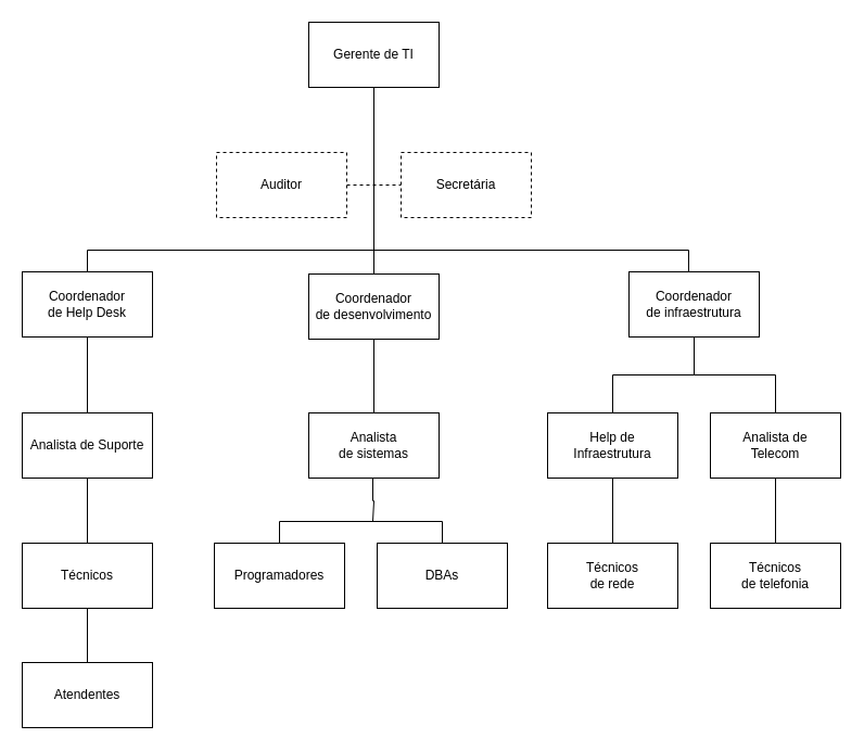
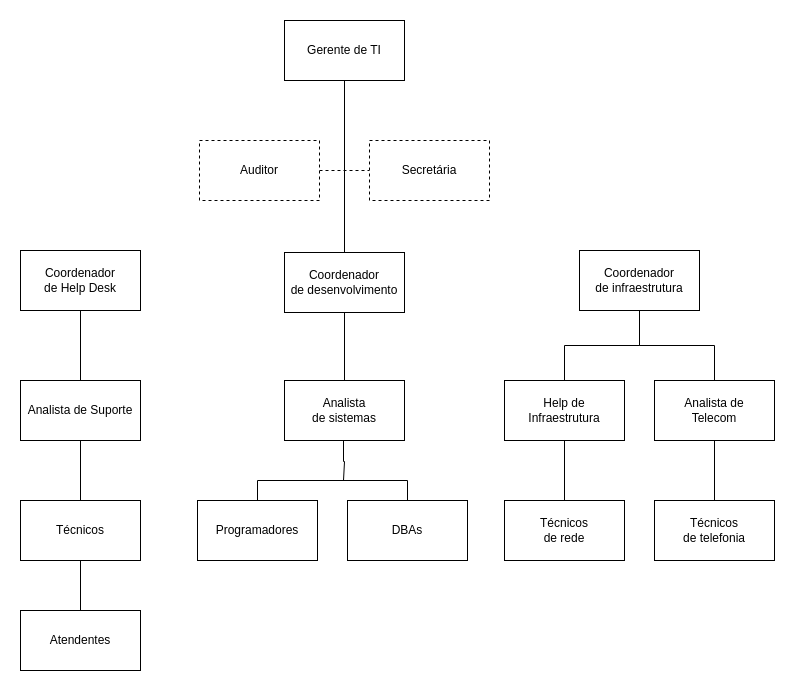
  <mxCell id="0" />
  <mxCell id="1" parent="0" />
  <mxCell id="2" style="edgeStyle=orthogonalEdgeStyle;rounded=0;orthogonalLoop=1;jettySize=auto;html=1;endArrow=none;endFill=0;" edge="1" parent="1" source="3" target="11"><mxGeometry relative="1" as="geometry" /></mxCell>
  <mxCell id="3" value="Gerente de TI" style="rounded=0;whiteSpace=wrap;html=1;" vertex="1" parent="1"><mxGeometry x="284" y="20" width="120" height="60" as="geometry" /></mxCell>
  <mxCell id="4" style="edgeStyle=orthogonalEdgeStyle;rounded=0;orthogonalLoop=1;jettySize=auto;html=1;exitX=1;exitY=0.5;exitDx=0;exitDy=0;entryX=0;entryY=0.5;entryDx=0;entryDy=0;endArrow=none;endFill=0;dashed=1;" edge="1" parent="1" source="5" target="6"><mxGeometry relative="1" as="geometry" /></mxCell>
  <mxCell id="5" value="Auditor" style="rounded=0;whiteSpace=wrap;html=1;dashed=1;" vertex="1" parent="1"><mxGeometry x="199" y="140" width="120" height="60" as="geometry" /></mxCell>
  <mxCell id="6" value="Secretária" style="rounded=0;whiteSpace=wrap;html=1;dashed=1;" vertex="1" parent="1"><mxGeometry x="369" y="140" width="120" height="60" as="geometry" /></mxCell>
- <mxCell id="7" style="edgeStyle=orthogonalEdgeStyle;rounded=0;orthogonalLoop=1;jettySize=auto;html=1;entryX=0.458;entryY=0;entryDx=0;entryDy=0;entryPerimeter=0;endArrow=none;endFill=0;" edge="1" parent="1" source="9" target="14"><mxGeometry relative="1" as="geometry"><Array as="points"><mxPoint x="80" y="230" /><mxPoint x="634" y="230" /></Array></mxGeometry></mxCell>
  <mxCell id="8" value="" style="edgeStyle=orthogonalEdgeStyle;rounded=0;orthogonalLoop=1;jettySize=auto;html=1;endArrow=none;endFill=0;" edge="1" parent="1" source="9" target="16"><mxGeometry relative="1" as="geometry" /></mxCell>
  <mxCell id="9" value="Coordenador&lt;br&gt;de Help Desk" style="rounded=0;whiteSpace=wrap;html=1;" vertex="1" parent="1"><mxGeometry x="20" y="250" width="120" height="60" as="geometry" /></mxCell>
  <mxCell id="10" value="" style="edgeStyle=orthogonalEdgeStyle;rounded=0;orthogonalLoop=1;jettySize=auto;html=1;endArrow=none;endFill=0;" edge="1" parent="1" source="11" target="22"><mxGeometry relative="1" as="geometry" /></mxCell>
  <mxCell id="11" value="Coordenador&lt;br&gt;de desenvolvimento" style="rounded=0;whiteSpace=wrap;html=1;" vertex="1" parent="1"><mxGeometry x="284" y="252" width="120" height="60" as="geometry" /></mxCell>
  <mxCell id="12" style="edgeStyle=orthogonalEdgeStyle;rounded=0;orthogonalLoop=1;jettySize=auto;html=1;endArrow=none;endFill=0;" edge="1" parent="1" source="14" target="26"><mxGeometry relative="1" as="geometry" /></mxCell>
  <mxCell id="13" style="edgeStyle=orthogonalEdgeStyle;rounded=0;orthogonalLoop=1;jettySize=auto;html=1;entryX=0.5;entryY=0;entryDx=0;entryDy=0;endArrow=none;endFill=0;" edge="1" parent="1" source="14" target="28"><mxGeometry relative="1" as="geometry" /></mxCell>
  <mxCell id="14" value="Coordenador&lt;br&gt;de infraestrutura" style="rounded=0;whiteSpace=wrap;html=1;" vertex="1" parent="1"><mxGeometry x="579" y="250" width="120" height="60" as="geometry" /></mxCell>
  <mxCell id="15" value="" style="edgeStyle=orthogonalEdgeStyle;rounded=0;orthogonalLoop=1;jettySize=auto;html=1;endArrow=none;endFill=0;" edge="1" parent="1" source="16" target="18"><mxGeometry relative="1" as="geometry" /></mxCell>
  <mxCell id="16" value="Analista de Suporte" style="rounded=0;whiteSpace=wrap;html=1;" vertex="1" parent="1"><mxGeometry x="20" y="380" width="120" height="60" as="geometry" /></mxCell>
  <mxCell id="17" value="" style="edgeStyle=orthogonalEdgeStyle;rounded=0;orthogonalLoop=1;jettySize=auto;html=1;endArrow=none;endFill=0;" edge="1" parent="1" source="18" target="19"><mxGeometry relative="1" as="geometry" /></mxCell>
  <mxCell id="18" value="Técnicos" style="rounded=0;whiteSpace=wrap;html=1;" vertex="1" parent="1"><mxGeometry x="20" y="500" width="120" height="60" as="geometry" /></mxCell>
  <mxCell id="19" value="Atendentes" style="rounded=0;whiteSpace=wrap;html=1;" vertex="1" parent="1"><mxGeometry x="20" y="610" width="120" height="60" as="geometry" /></mxCell>
  <mxCell id="20" style="edgeStyle=orthogonalEdgeStyle;rounded=0;orthogonalLoop=1;jettySize=auto;html=1;entryX=0.5;entryY=0;entryDx=0;entryDy=0;endArrow=none;endFill=0;exitX=0.5;exitY=0;exitDx=0;exitDy=0;" edge="1" parent="1" source="24" target="23"><mxGeometry relative="1" as="geometry" /></mxCell>
  <mxCell id="21" value="" style="edgeStyle=orthogonalEdgeStyle;rounded=0;orthogonalLoop=1;jettySize=auto;html=1;endArrow=none;endFill=0;" edge="1" parent="1"><mxGeometry relative="1" as="geometry"><mxPoint x="353" y="440" as="sourcePoint" /><mxPoint x="343" y="480" as="targetPoint" /><Array as="points"><mxPoint x="343" y="440" /><mxPoint x="343" y="461" /><mxPoint x="344" y="461" /><mxPoint x="344" y="480" /></Array></mxGeometry></mxCell>
  <mxCell id="22" value="Analista&lt;br&gt;de sistemas" style="rounded=0;whiteSpace=wrap;html=1;" vertex="1" parent="1"><mxGeometry x="284" y="380" width="120" height="60" as="geometry" /></mxCell>
  <mxCell id="23" value="Programadores" style="rounded=0;whiteSpace=wrap;html=1;" vertex="1" parent="1"><mxGeometry x="197" y="500" width="120" height="60" as="geometry" /></mxCell>
  <mxCell id="24" value="DBAs" style="rounded=0;whiteSpace=wrap;html=1;" vertex="1" parent="1"><mxGeometry x="347" y="500" width="120" height="60" as="geometry" /></mxCell>
  <mxCell id="25" value="" style="edgeStyle=orthogonalEdgeStyle;rounded=0;orthogonalLoop=1;jettySize=auto;html=1;endArrow=none;endFill=0;" edge="1" parent="1" source="26" target="29"><mxGeometry relative="1" as="geometry" /></mxCell>
  <mxCell id="26" value="Help de&lt;br&gt;Infraestrutura" style="rounded=0;whiteSpace=wrap;html=1;" vertex="1" parent="1"><mxGeometry x="504" y="380" width="120" height="60" as="geometry" /></mxCell>
  <mxCell id="27" value="" style="edgeStyle=orthogonalEdgeStyle;rounded=0;orthogonalLoop=1;jettySize=auto;html=1;endArrow=none;endFill=0;" edge="1" parent="1" source="28" target="30"><mxGeometry relative="1" as="geometry" /></mxCell>
  <mxCell id="28" value="Analista de&lt;br&gt;Telecom" style="rounded=0;whiteSpace=wrap;html=1;" vertex="1" parent="1"><mxGeometry x="654" y="380" width="120" height="60" as="geometry" /></mxCell>
  <mxCell id="29" value="Técnicos&lt;br&gt;de rede" style="rounded=0;whiteSpace=wrap;html=1;" vertex="1" parent="1"><mxGeometry x="504" y="500" width="120" height="60" as="geometry" /></mxCell>
  <mxCell id="30" value="Técnicos&lt;br&gt;de telefonia" style="rounded=0;whiteSpace=wrap;html=1;" vertex="1" parent="1"><mxGeometry x="654" y="500" width="120" height="60" as="geometry" /></mxCell>
